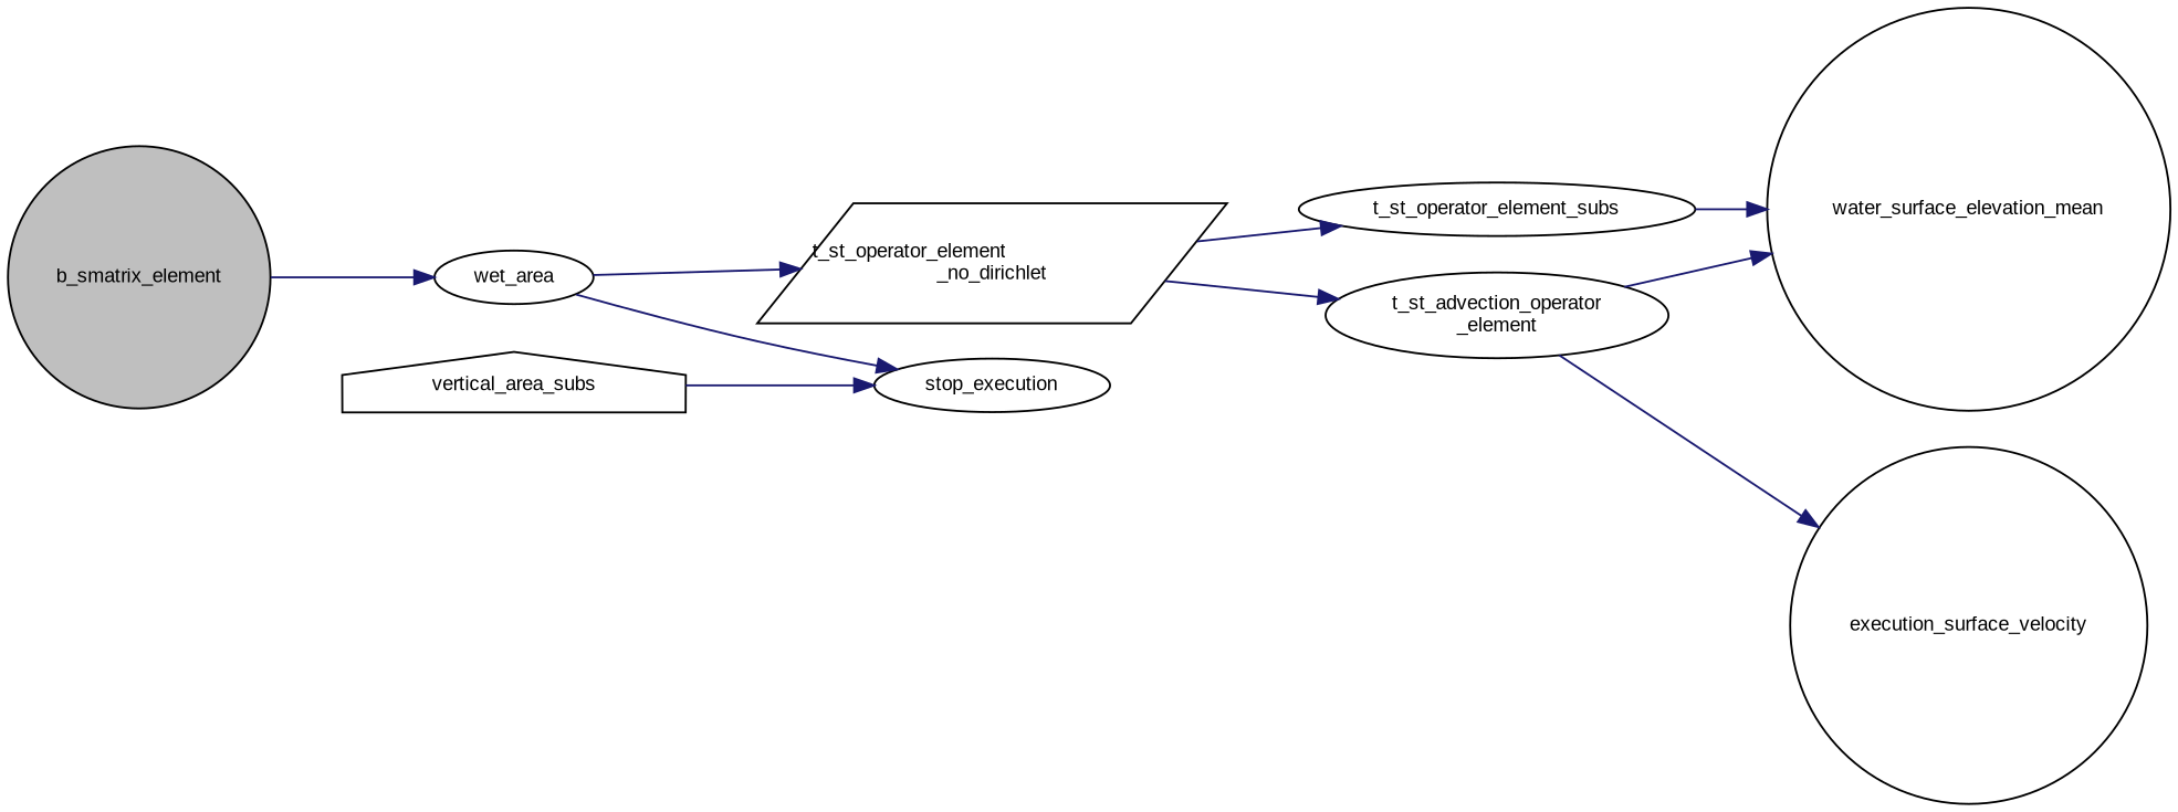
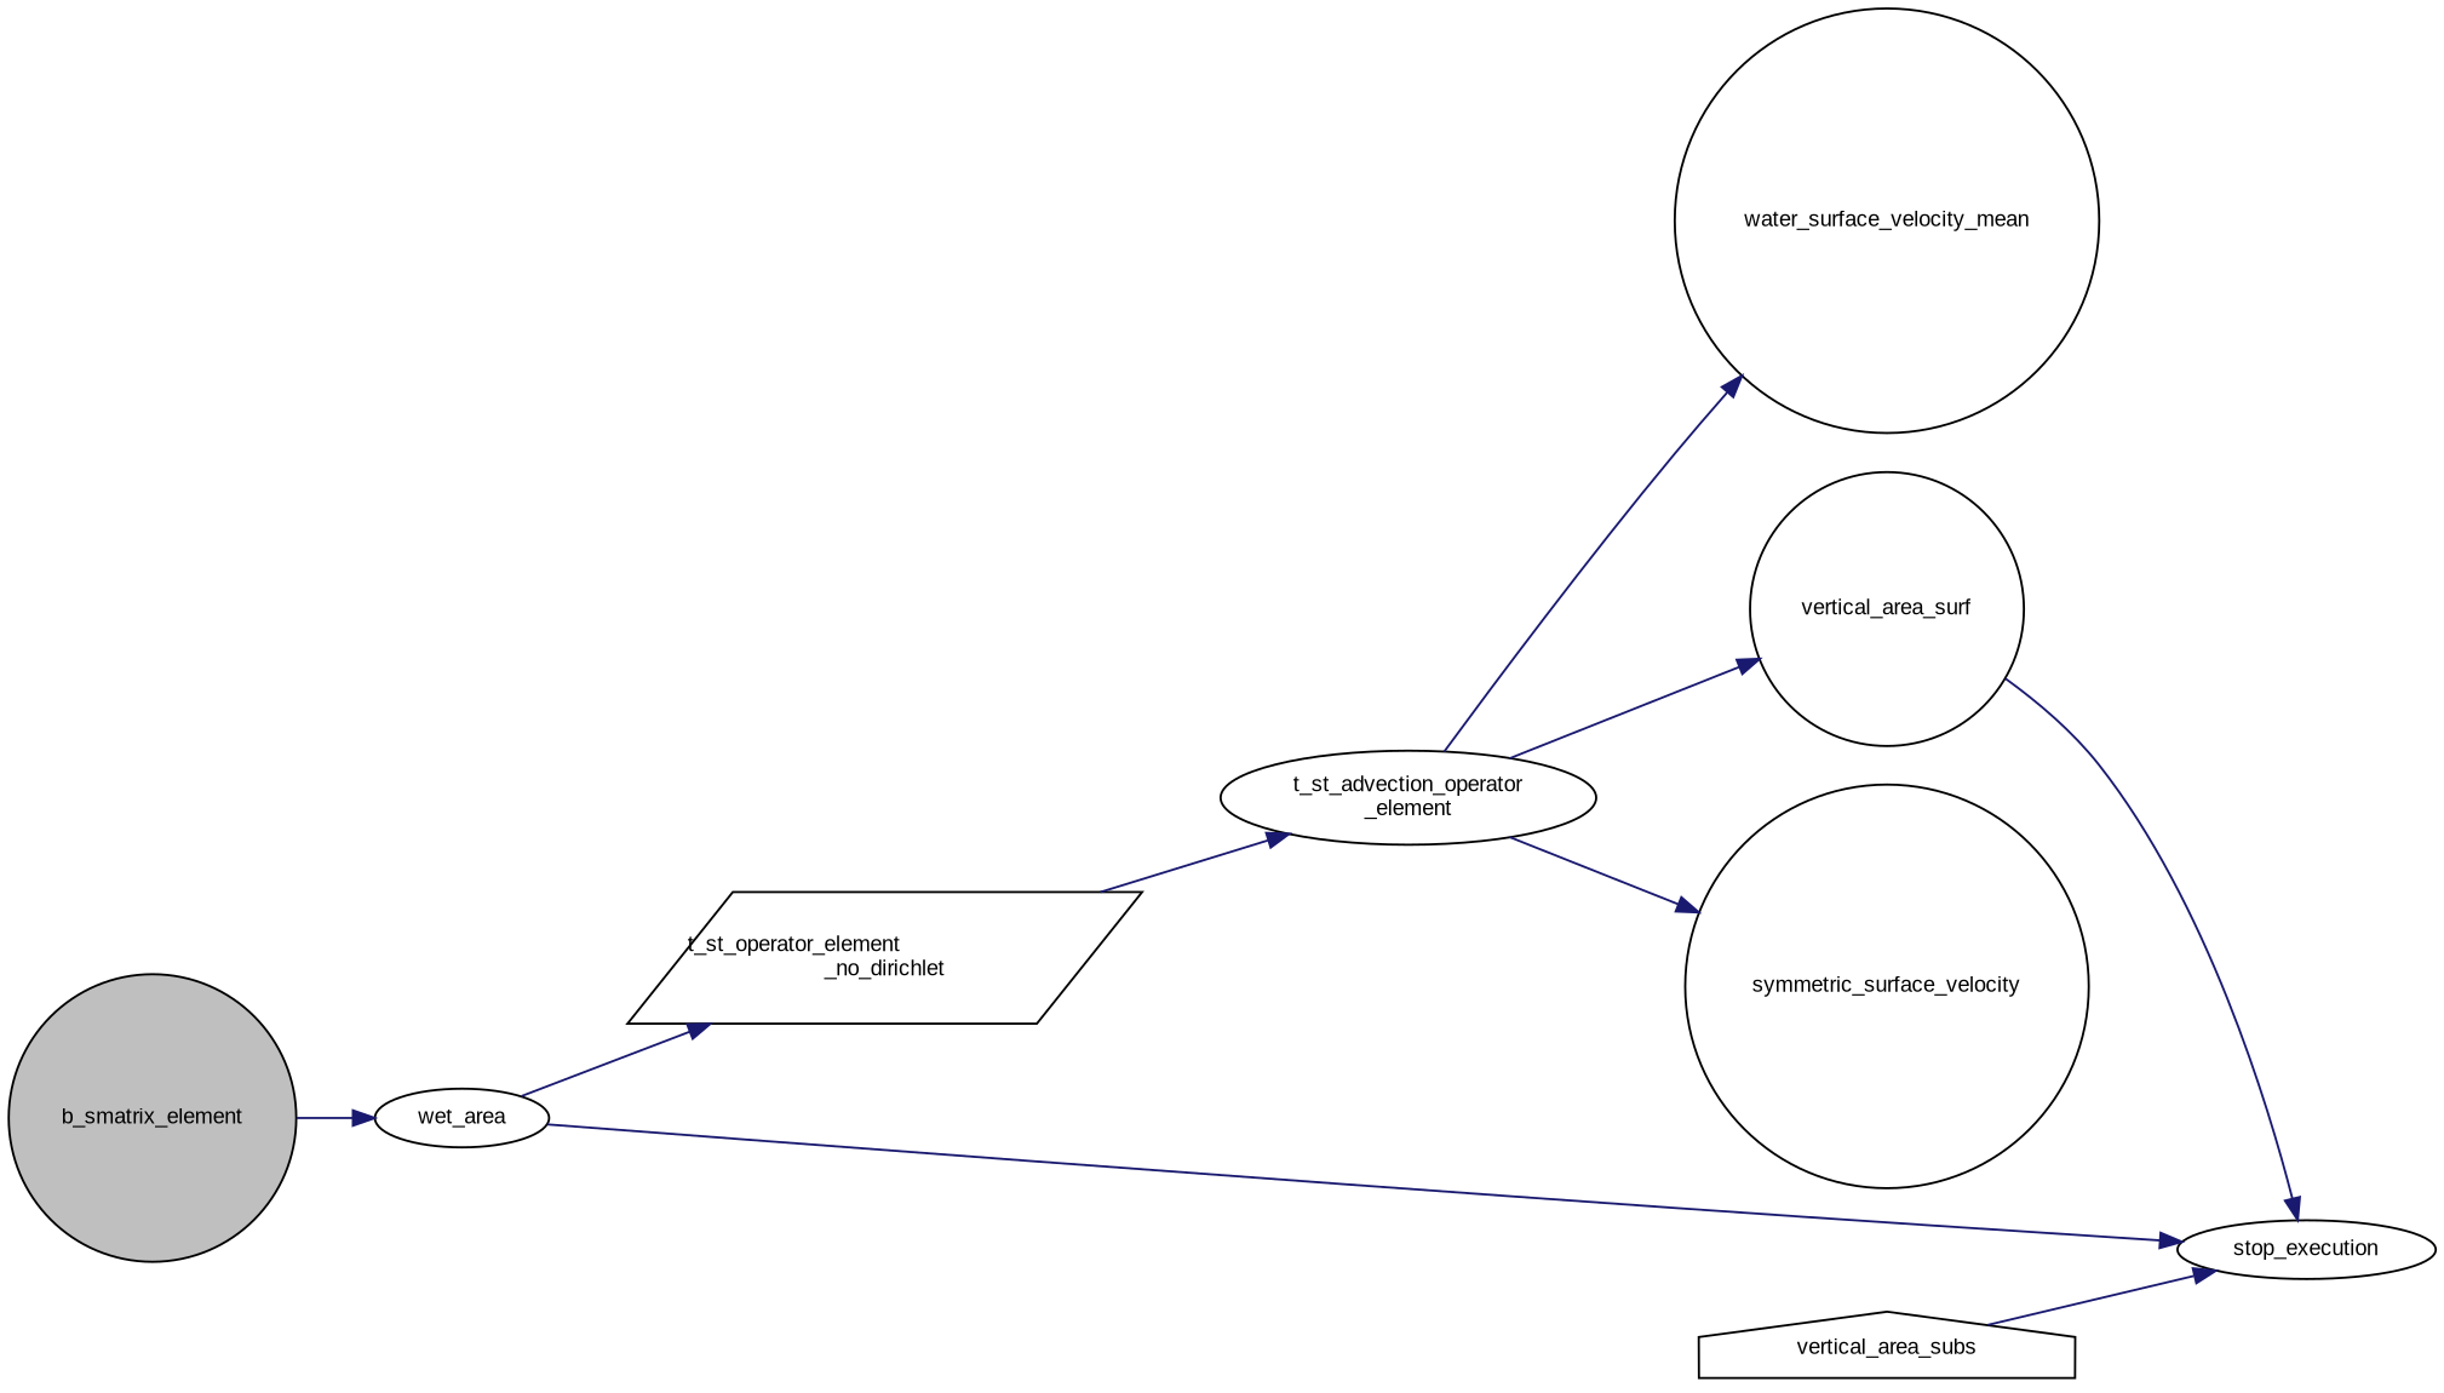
  digraph {
    fontname="Liberation Sans"
    rankdir=LR
    node [color=black fontname="Liberation Sans" fontsize=10 shape=circle]
    edge [color=midnightblue fontname="Liberation Sans" fontsize=10 labelfontname=FreeSans labelfontsize=10 style=solid]
    n1 [fillcolor=grey75 fontcolor=black height=0.2 label=b_smatrix_element style=filled width=0.4]
    n2 [height=0.2 label=wet_area shape=ellipse width=0.4]
    n3 [height=0.2 label="t_st_operator_element\l_no_dirichlet" shape=parallelogram width=0.4]
    n4 [height=0.2 label="t_st_advection_operator\l_element" shape=ellipse width=0.4]
-   n5 [height=0.2 label=t_st_operator_element_subs shape=ellipse width=0.4]
    n6 [height=0.2 label=stop_execution shape=ellipse width=0.4]
-   n7 [height=0.2 label=water_surface_elevation_mean width=0.4]
-   n9 [height=0.2 label=execution_surface_velocity width=0.4]
+   n7 [height=0.2 label=water_surface_velocity_mean width=0.4]
+   n8 [height=0.2 label=vertical_area_surf width=0.4]
+   n9 [height=0.2 label=symmetric_surface_velocity width=0.4]
    n10 [height=0.2 label=vertical_area_subs shape=house width=0.4]
    n1 -> n2
    n2 -> n3
    n2 -> n6
    n3 -> n4
-   n3 -> n5
    n4 -> n7
+   n4 -> n8
    n4 -> n9
-   n5 -> n7
+   n8 -> n6
    n10 -> n6
  }
